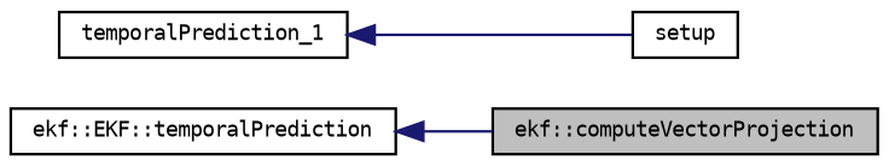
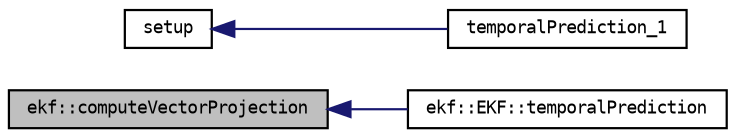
  digraph {
    rankdir=LR
    node [color=black fontname=DejaVuSansMono fontsize=8 shape=record]
    edge [color=midnightblue dir=back fontname=DejaVuSansMono fontsize=8 labelfontname=DejaVuSansMono labelfontsize=8 style=solid]
    n1 [fillcolor=grey75 fontcolor=black height=0.2 label="ekf::computeVectorProjection" style=filled width=0.4]
    n2 [height=0.2 label="ekf::EKF::temporalPrediction" width=0.4]
    n3 [height=0.2 label=temporalPrediction_1 width=0.4]
    n4 [height=0.2 label=setup width=0.4]
-   n2 -> n1
-   n3 -> n4
+   n1 -> n2
+   n4 -> n3
  }
